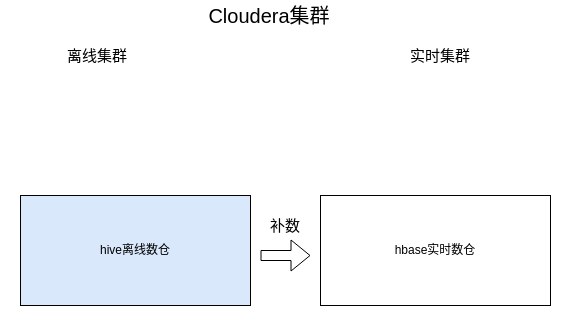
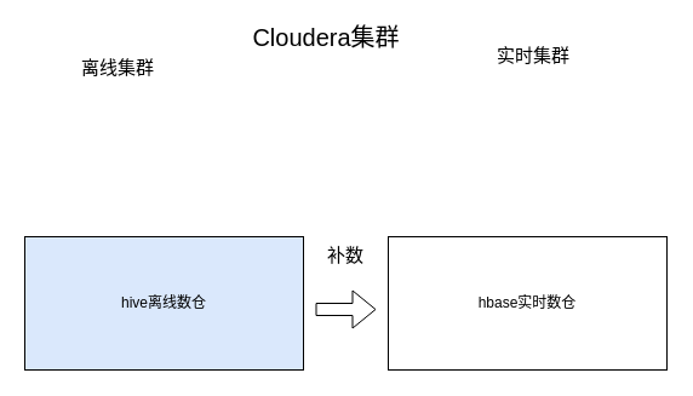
  <mxCell id="0" />
  <mxCell id="1" parent="0" />
  <mxCell id="2" value="hbase实时数仓" style="rounded=0;whiteSpace=wrap;html=1;" vertex="1" parent="1"><mxGeometry x="320" y="195" width="230" height="110" as="geometry" /></mxCell>
  <mxCell id="3" value="hive离线数仓" style="rounded=0;whiteSpace=wrap;html=1;fillColor=#dae8fc;" vertex="1" parent="1"><mxGeometry x="20" y="195" width="230" height="110" as="geometry" /></mxCell>
  <mxCell id="4" value="离线集群" style="text;html=1;strokeColor=none;fillColor=none;align=center;verticalAlign=middle;whiteSpace=wrap;rounded=0;fontSize=15;" vertex="1" parent="1"><mxGeometry x="62" y="45" width="70" height="20" as="geometry" /></mxCell>
- <mxCell id="5" value="实时集群" style="text;html=1;strokeColor=none;fillColor=none;align=center;verticalAlign=middle;whiteSpace=wrap;rounded=0;fontSize=15;" vertex="1" parent="1"><mxGeometry x="405" y="45" width="70" height="20" as="geometry" /></mxCell>
- <mxCell id="6" value="Cloudera集群" style="text;html=1;strokeColor=none;fillColor=none;align=center;verticalAlign=middle;whiteSpace=wrap;rounded=0;fontSize=20;" vertex="1" parent="1"><mxGeometry x="199" y="5" width="140" height="20" as="geometry" /></mxCell>
+ <mxCell id="5" value="实时集群" style="text;html=1;strokeColor=none;fillColor=none;align=center;verticalAlign=middle;whiteSpace=wrap;rounded=0;fontSize=15;" vertex="1" parent="1"><mxGeometry x="405" y="35" width="70" height="20" as="geometry" /></mxCell>
+ <mxCell id="6" value="Cloudera集群" style="text;html=1;strokeColor=none;fillColor=none;align=center;verticalAlign=middle;whiteSpace=wrap;rounded=0;fontSize=20;" vertex="1" parent="1"><mxGeometry x="199" y="20" width="140" height="20" as="geometry" /></mxCell>
  <mxCell id="7" value="" style="shape=flexArrow;endArrow=classic;html=1;fontSize=20;" edge="1" parent="1"><mxGeometry width="50" height="50" relative="1" as="geometry"><mxPoint x="260" y="255" as="sourcePoint" /><mxPoint x="310" y="255" as="targetPoint" /></mxGeometry></mxCell>
- <mxCell id="8" value="补数" style="text;html=1;strokeColor=none;fillColor=none;align=center;verticalAlign=middle;whiteSpace=wrap;rounded=0;fontSize=15;" vertex="1" parent="1"><mxGeometry x="265" y="215" width="40" height="20" as="geometry" /></mxCell>
+ <mxCell id="8" value="补数" style="text;html=1;strokeColor=none;fillColor=none;align=center;verticalAlign=middle;whiteSpace=wrap;rounded=0;fontSize=15;" vertex="1" parent="1"><mxGeometry x="265" y="200" width="40" height="20" as="geometry" /></mxCell>
